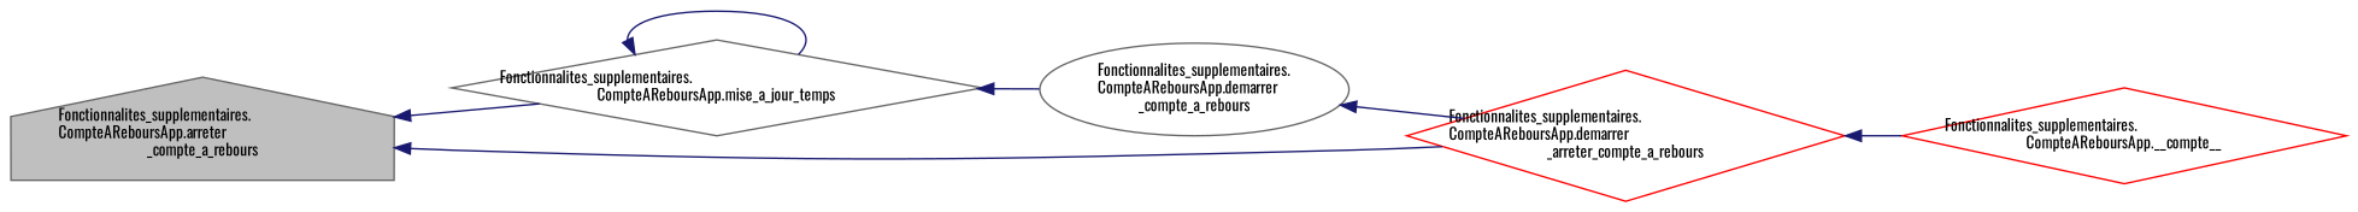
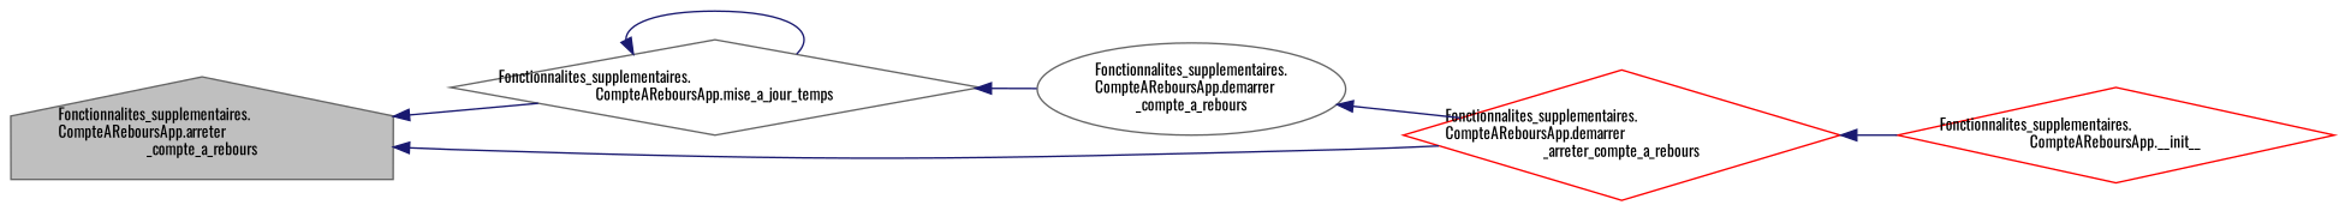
  digraph {
    rankdir=LR
    fontname=Oswald
    node [color=gray40 fillcolor=white fontname=Oswald fontsize=10 shape=diamond style=filled]
    edge [color=midnightblue dir=back fontname=Oswald fontsize=10 labelfontname=Helvetica labelfontsize=10 style=solid]
    n1 [fillcolor=grey75 fontcolor=black height=0.2 label="Fonctionnalites_supplementaires.\lCompteAReboursApp.arreter\l_compte_a_rebours" shape=house width=0.4]
    n2 [height=0.2 label="Fonctionnalites_supplementaires.\lCompteAReboursApp.mise_a_jour_temps" width=0.4]
    n3 [color=red height=0.2 label="Fonctionnalites_supplementaires.\lCompteAReboursApp.demarrer\l_arreter_compte_a_rebours" width=0.4]
    n4 [height=0.2 label="Fonctionnalites_supplementaires.\lCompteAReboursApp.demarrer\l_compte_a_rebours" shape=ellipse width=0.4]
-   n5 [color=red height=0.2 label="Fonctionnalites_supplementaires.\lCompteAReboursApp.__compte__" width=0.4]
+   n5 [color=red height=0.2 label="Fonctionnalites_supplementaires.\lCompteAReboursApp.__init__" width=0.4]
    n1 -> n2
    n1 -> n3
    n2 -> n2
    n2 -> n4
    n3 -> n5
    n4 -> n3
  }
